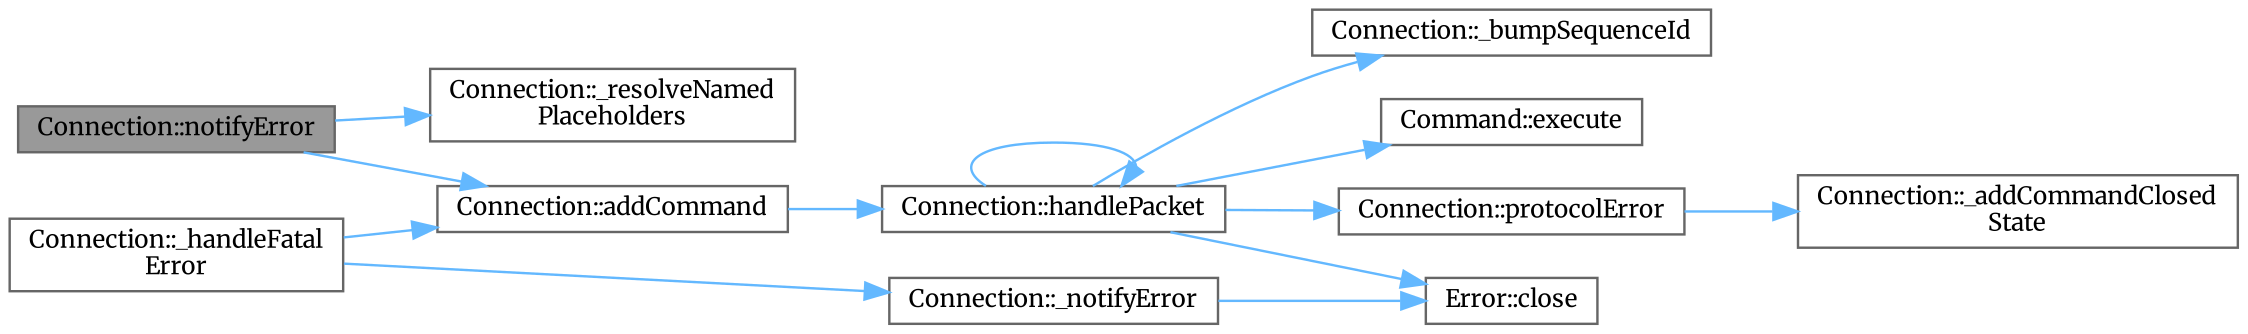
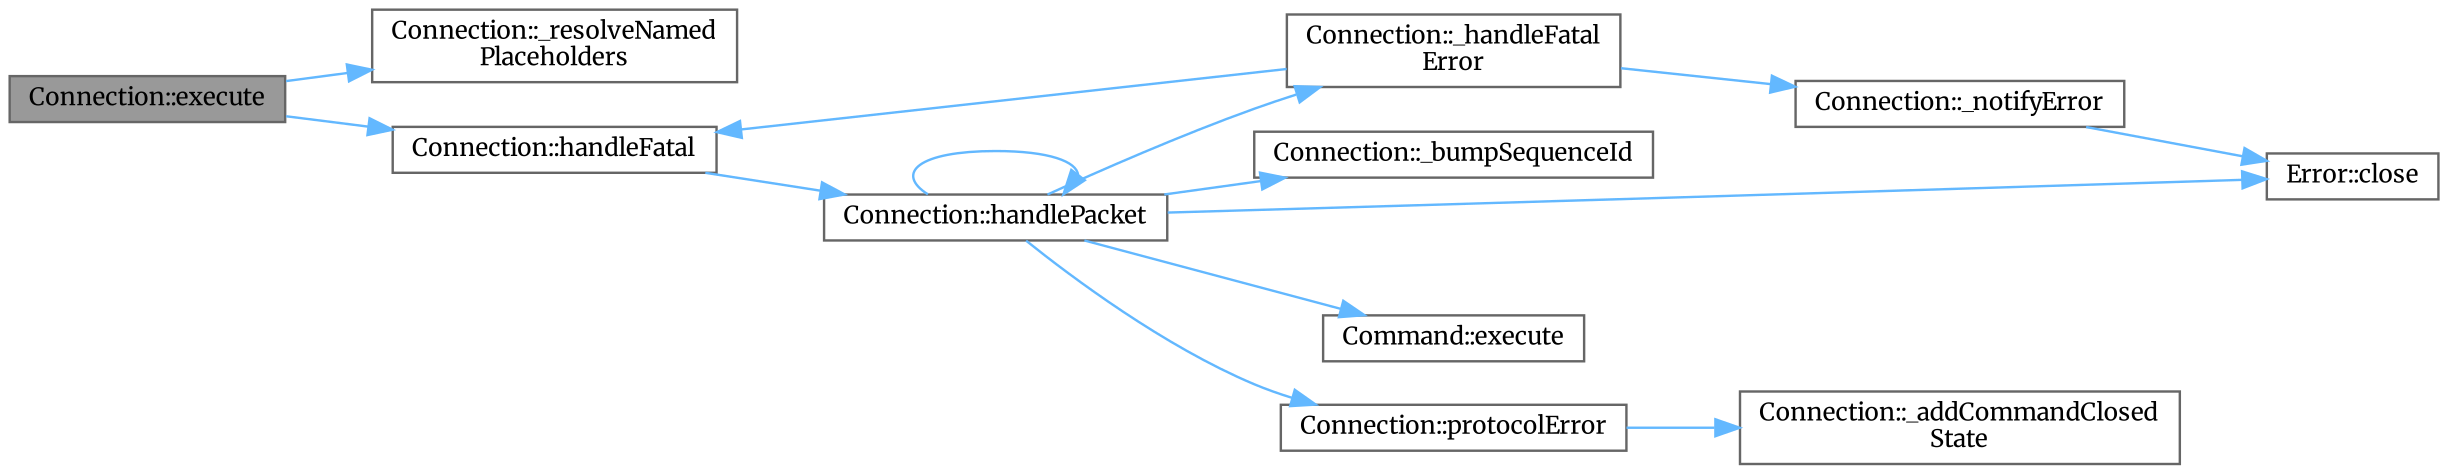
  digraph {
    fontname=Merriweather
    rankdir=LR
    node [color=grey40 fillcolor=white fontname=Merriweather fontsize=10 shape=box style=filled]
    edge [color=steelblue1 fontname=Merriweather fontsize=10 labelfontname=Helvetica labelfontsize=10 style=solid]
-   n1 [color=gray40 fillcolor=grey60 fontcolor=black height=0.2 label="Connection::notifyError" width=0.4]
+   n1 [color=gray40 fillcolor=grey60 fontcolor=black height=0.2 label="Connection::execute" width=0.4]
    n2 [height=0.2 label="Connection::_resolveNamed\lPlaceholders" width=0.4]
-   n3 [height=0.2 label="Connection::addCommand" width=0.4]
+   n3 [height=0.2 label="Connection::handleFatal" width=0.4]
    n4 [height=0.2 label="Connection::handlePacket" width=0.4]
    n5 [height=0.2 label="Connection::_bumpSequenceId" width=0.4]
    n6 [height=0.2 label="Connection::_handleFatal\lError" width=0.4]
    n7 [height=0.2 label="Error::close" width=0.4]
    n8 [height=0.2 label="Command::execute" width=0.4]
    n9 [height=0.2 label="Connection::protocolError" width=0.4]
    n10 [height=0.2 label="Connection::_notifyError" width=0.4]
    n11 [height=0.2 label="Connection::_addCommandClosed\lState" width=0.4]
    n1 -> n2
    n1 -> n3
    n3 -> n4
    n4 -> n4
    n4 -> n5
+   n4 -> n6
    n4 -> n7
    n4 -> n8
    n4 -> n9
    n6 -> n3
    n6 -> n10
    n9 -> n11
    n10 -> n7
  }
